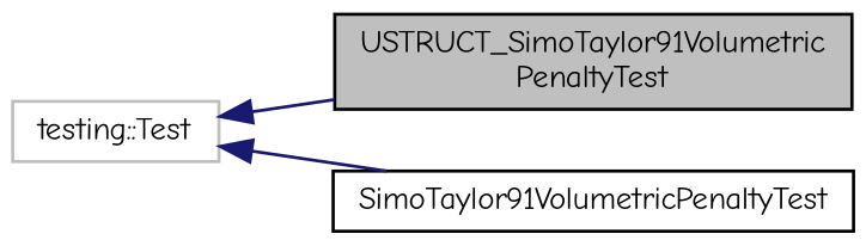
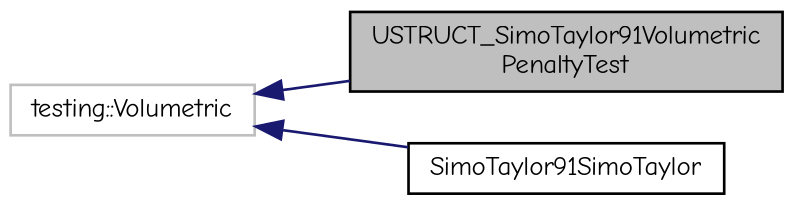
  digraph {
    fontname="Comic Neue"
    rankdir=LR
    node [color=black fillcolor=white fontname="Comic Neue" fontsize=10 shape=record style=filled]
    edge [color=midnightblue dir=back fontname="Comic Neue" fontsize=10 labelfontname=Helvetica labelfontsize=10 style=solid]
    n1 [fillcolor=grey75 fontcolor=black height=0.2 label="USTRUCT_SimoTaylor91Volumetric\lPenaltyTest" width=0.4]
-   n2 [height=0.2 label=SimoTaylor91VolumetricPenaltyTest width=0.4]
-   n3 [color=grey75 height=0.2 label="testing::Test" width=0.4]
+   n2 [height=0.2 label=SimoTaylor91SimoTaylor width=0.4]
+   n3 [color=grey75 height=0.2 label="testing::Volumetric" width=0.4]
    n3 -> n1
    n3 -> n2
  }
